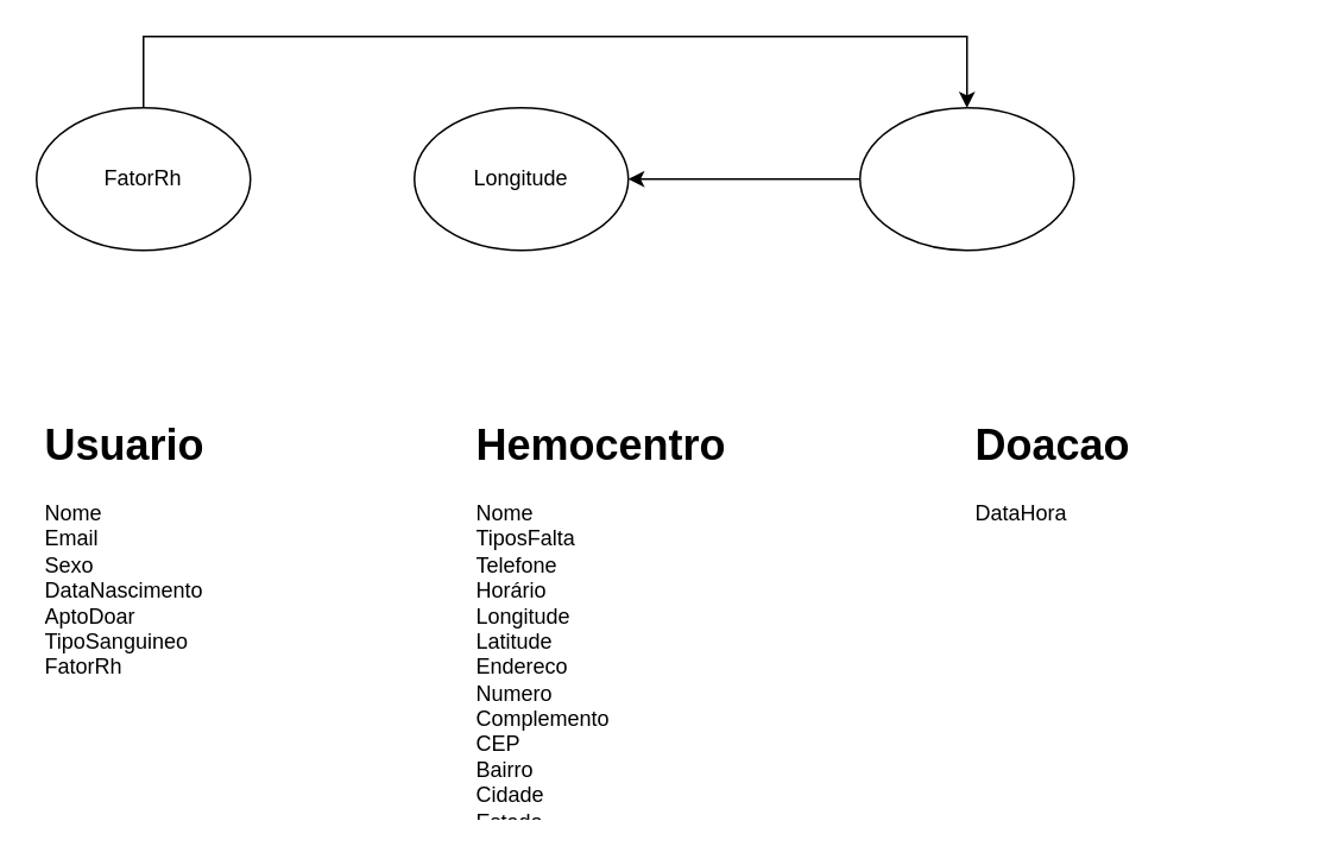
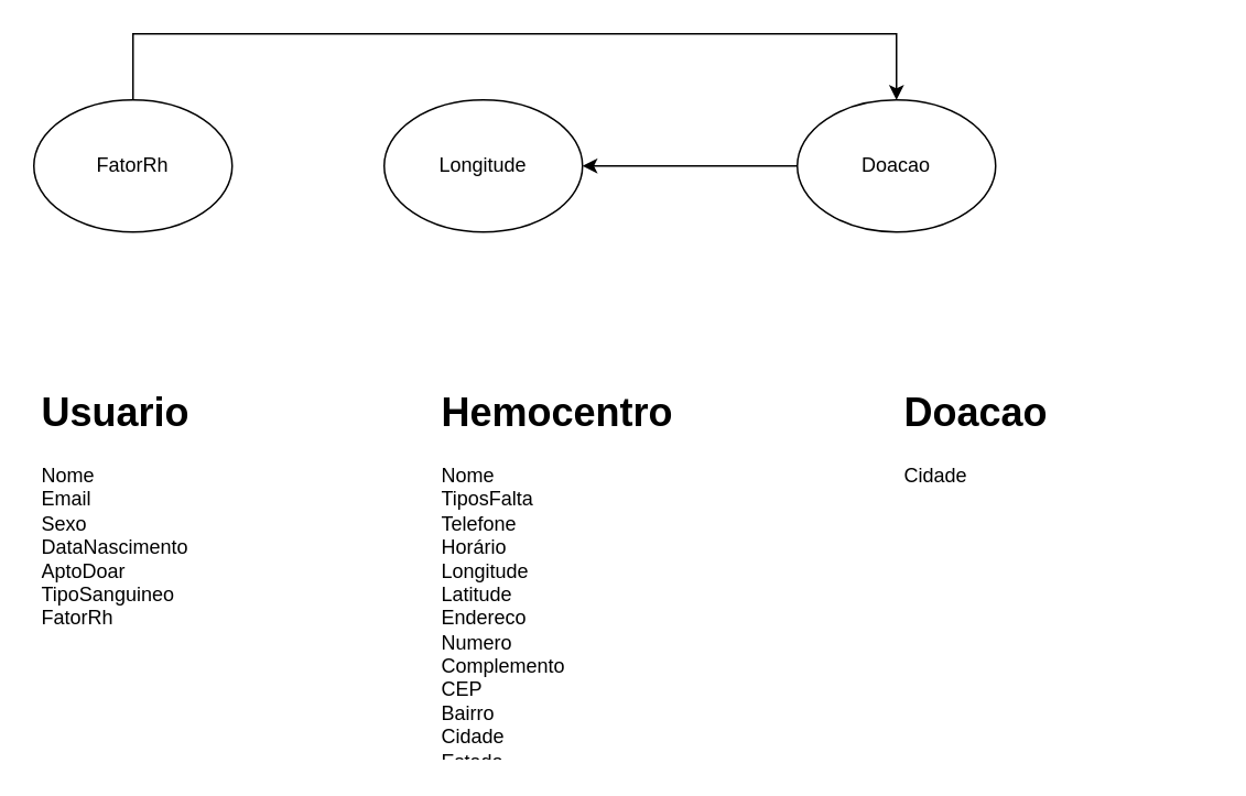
  <mxCell id="0" />
  <mxCell id="1" parent="0" />
  <mxCell id="2" style="edgeStyle=orthogonalEdgeStyle;rounded=0;orthogonalLoop=1;jettySize=auto;html=1;entryX=0.5;entryY=0;entryDx=0;entryDy=0;" edge="1" parent="1" source="3" target="8"><mxGeometry relative="1" as="geometry"><mxPoint x="620" y="10" as="targetPoint" /><Array as="points"><mxPoint x="80" y="20" /><mxPoint x="542" y="20" /></Array></mxGeometry></mxCell>
  <mxCell id="3" value="" style="ellipse;whiteSpace=wrap;html=1;" vertex="1" parent="1"><mxGeometry x="20" y="60" width="120" height="80" as="geometry" /></mxCell>
  <mxCell id="4" value="FatorRh" style="text;html=1;strokeColor=none;fillColor=none;align=center;verticalAlign=middle;whiteSpace=wrap;rounded=0;" vertex="1" parent="1"><mxGeometry x="60" y="90" width="40" height="20" as="geometry" /></mxCell>
  <mxCell id="5" value="" style="ellipse;whiteSpace=wrap;html=1;" vertex="1" parent="1"><mxGeometry x="232" y="60" width="120" height="80" as="geometry" /></mxCell>
  <mxCell id="6" value="Longitude" style="text;html=1;strokeColor=none;fillColor=none;align=center;verticalAlign=middle;whiteSpace=wrap;rounded=0;" vertex="1" parent="1"><mxGeometry x="272" y="90" width="40" height="20" as="geometry" /></mxCell>
  <mxCell id="7" style="edgeStyle=orthogonalEdgeStyle;rounded=0;orthogonalLoop=1;jettySize=auto;html=1;entryX=1;entryY=0.5;entryDx=0;entryDy=0;" edge="1" parent="1" source="8" target="5"><mxGeometry relative="1" as="geometry" /></mxCell>
  <mxCell id="8" value="" style="ellipse;whiteSpace=wrap;html=1;" vertex="1" parent="1"><mxGeometry x="482" y="60" width="120" height="80" as="geometry" /></mxCell>
+ <mxCell id="9" value="Doacao" style="text;html=1;strokeColor=none;fillColor=none;align=center;verticalAlign=middle;whiteSpace=wrap;rounded=0;" vertex="1" parent="1"><mxGeometry x="522" y="90" width="40" height="20" as="geometry" /></mxCell>
  <mxCell id="10" value="&lt;h1&gt;Usuario&lt;/h1&gt;&lt;div&gt;Nome&lt;/div&gt;&lt;div&gt;Email&lt;/div&gt;&lt;div&gt;Sexo&lt;/div&gt;&lt;div&gt;DataNascimento&lt;/div&gt;&lt;div&gt;AptoDoar&lt;/div&gt;&lt;div&gt;TipoSanguineo&lt;/div&gt;&lt;div&gt;FatorRh&lt;/div&gt;" style="text;html=1;strokeColor=none;fillColor=none;spacing=5;spacingTop=-20;whiteSpace=wrap;overflow=hidden;rounded=0;" vertex="1" parent="1"><mxGeometry x="20" y="230" width="190" height="159" as="geometry" /></mxCell>
  <mxCell id="11" value="&lt;h1&gt;Hemocentro&lt;/h1&gt;&lt;div&gt;Nome&lt;/div&gt;&lt;div&gt;TiposFalta&lt;/div&gt;&lt;div&gt;Telefone&lt;/div&gt;&lt;div&gt;Horário&lt;/div&gt;&lt;div&gt;Longitude&lt;/div&gt;&lt;div&gt;Latitude&lt;/div&gt;&lt;div&gt;Endereco&lt;/div&gt;&lt;div&gt;Numero&lt;/div&gt;&lt;div&gt;Complemento&lt;/div&gt;&lt;div&gt;CEP&lt;/div&gt;&lt;div&gt;Bairro&lt;/div&gt;&lt;div&gt;Cidade&lt;/div&gt;&lt;div&gt;Estado&lt;/div&gt;" style="text;html=1;strokeColor=none;fillColor=none;spacing=5;spacingTop=-20;whiteSpace=wrap;overflow=hidden;rounded=0;" vertex="1" parent="1"><mxGeometry x="262" y="230" width="190" height="230" as="geometry" /></mxCell>
- <mxCell id="12" value="&lt;h1&gt;Doacao&lt;/h1&gt;&lt;div&gt;DataHora&lt;/div&gt;&lt;div&gt;&lt;br&gt;&lt;/div&gt;&lt;div&gt;&lt;br&gt;&lt;/div&gt;" style="text;html=1;strokeColor=none;fillColor=none;spacing=5;spacingTop=-20;whiteSpace=wrap;overflow=hidden;rounded=0;" vertex="1" parent="1"><mxGeometry x="542" y="230" width="190" height="120" as="geometry" /></mxCell>
+ <mxCell id="12" value="&lt;h1&gt;Doacao&lt;/h1&gt;&lt;div&gt;Cidade&lt;/div&gt;&lt;div&gt;&lt;br&gt;&lt;/div&gt;&lt;div&gt;&lt;br&gt;&lt;/div&gt;" style="text;html=1;strokeColor=none;fillColor=none;spacing=5;spacingTop=-20;whiteSpace=wrap;overflow=hidden;rounded=0;" vertex="1" parent="1"><mxGeometry x="542" y="230" width="190" height="120" as="geometry" /></mxCell>
